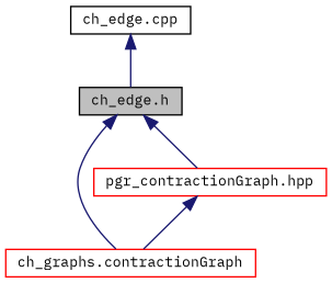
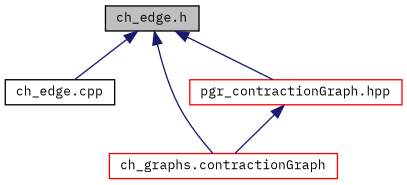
  digraph {
    fontname="IBM Plex Mono"
    node [color=black fillcolor=white fontname="IBM Plex Mono" fontsize=10 shape=record style=filled]
    edge [color=midnightblue dir=back fontname="IBM Plex Mono" fontsize=10 labelfontname=Helvetica labelfontsize=10 style=solid]
    n1 [fillcolor=grey75 fontcolor=black height=0.2 label="ch_edge.h" width=0.4]
    n2 [height=0.2 label="ch_edge.cpp" width=0.4]
    n3 [color=red height=0.2 label="ch_graphs.contractionGraph" width=0.4]
    n4 [color=red height=0.2 label="pgr_contractionGraph.hpp" width=0.4]
-   n2 -> n1
+   n1 -> n2
    n1 -> n3
    n1 -> n4
    n4 -> n3
  }
